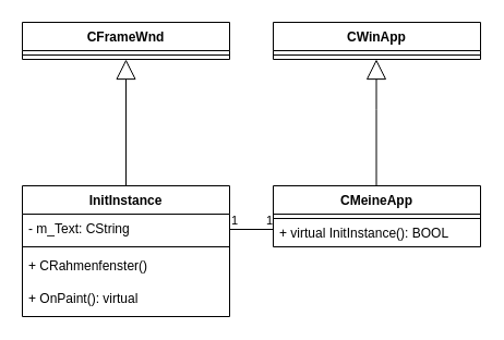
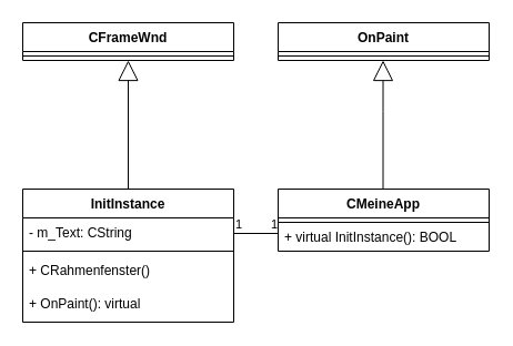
  <mxCell id="0" />
  <mxCell id="1" parent="0" />
  <mxCell id="2" value="InitInstance" style="swimlane;fontStyle=1;align=center;verticalAlign=top;childLayout=stackLayout;horizontal=1;startSize=26;horizontalStack=0;resizeParent=1;resizeParentMax=0;resizeLast=0;collapsible=1;marginBottom=0;" vertex="1" parent="1"><mxGeometry x="20" y="170" width="190" height="120" as="geometry" /></mxCell>
  <mxCell id="3" value="- m_Text: CString" style="text;strokeColor=none;fillColor=none;align=left;verticalAlign=top;spacingLeft=4;spacingRight=4;overflow=hidden;rotatable=0;points=[[0,0.5],[1,0.5]];portConstraint=eastwest;" vertex="1" parent="2"><mxGeometry y="26" width="190" height="26" as="geometry" /></mxCell>
  <mxCell id="4" value="" style="line;strokeWidth=1;fillColor=none;align=left;verticalAlign=middle;spacingTop=-1;spacingLeft=3;spacingRight=3;rotatable=0;labelPosition=right;points=[];portConstraint=eastwest;" vertex="1" parent="2"><mxGeometry y="52" width="190" height="8" as="geometry" /></mxCell>
  <mxCell id="5" value="+ CRahmenfenster()&#10;" style="text;strokeColor=none;fillColor=none;align=left;verticalAlign=top;spacingLeft=4;spacingRight=4;overflow=hidden;rotatable=0;points=[[0,0.5],[1,0.5]];portConstraint=eastwest;" vertex="1" parent="2"><mxGeometry y="60" width="190" height="30" as="geometry" /></mxCell>
  <mxCell id="6" value="+ OnPaint(): virtual&#10;" style="text;strokeColor=none;fillColor=none;align=left;verticalAlign=top;spacingLeft=4;spacingRight=4;overflow=hidden;rotatable=0;points=[[0,0.5],[1,0.5]];portConstraint=eastwest;" vertex="1" parent="2"><mxGeometry y="90" width="190" height="30" as="geometry" /></mxCell>
  <mxCell id="7" value="CMeineApp" style="swimlane;fontStyle=1;align=center;verticalAlign=top;childLayout=stackLayout;horizontal=1;startSize=26;horizontalStack=0;resizeParent=1;resizeParentMax=0;resizeLast=0;collapsible=1;marginBottom=0;" vertex="1" parent="1"><mxGeometry x="250" y="170" width="190" height="56" as="geometry" /></mxCell>
  <mxCell id="8" style="text;align=left;verticalAlign=top;spacingLeft=4;spacingRight=4;overflow=hidden;rotatable=0;points=[[0,0.5],[1,0.5]];portConstraint=eastwest;strokeColor=default;" vertex="1" parent="7"><mxGeometry y="26" width="190" height="4" as="geometry" /></mxCell>
  <mxCell id="9" value="+ virtual InitInstance(): BOOL " style="text;strokeColor=none;fillColor=none;align=left;verticalAlign=top;spacingLeft=4;spacingRight=4;overflow=hidden;rotatable=0;points=[[0,0.5],[1,0.5]];portConstraint=eastwest;" vertex="1" parent="7"><mxGeometry y="30" width="190" height="26" as="geometry" /></mxCell>
  <mxCell id="10" value="CFrameWnd" style="swimlane;fontStyle=1;align=center;verticalAlign=top;childLayout=stackLayout;horizontal=1;startSize=26;horizontalStack=0;resizeParent=1;resizeParentMax=0;resizeLast=0;collapsible=1;marginBottom=0;strokeColor=default;" vertex="1" parent="1"><mxGeometry x="20" y="20" width="190" height="34" as="geometry" /></mxCell>
  <mxCell id="11" value="" style="line;strokeWidth=1;fillColor=none;align=left;verticalAlign=middle;spacingTop=-1;spacingLeft=3;spacingRight=3;rotatable=0;labelPosition=right;points=[];portConstraint=eastwest;" vertex="1" parent="10"><mxGeometry y="26" width="190" height="8" as="geometry" /></mxCell>
- <mxCell id="12" value="CWinApp" style="swimlane;fontStyle=1;align=center;verticalAlign=top;childLayout=stackLayout;horizontal=1;startSize=26;horizontalStack=0;resizeParent=1;resizeParentMax=0;resizeLast=0;collapsible=1;marginBottom=0;strokeColor=default;" vertex="1" parent="1"><mxGeometry x="250" y="20" width="190" height="34" as="geometry" /></mxCell>
+ <mxCell id="12" value="OnPaint" style="swimlane;fontStyle=1;align=center;verticalAlign=top;childLayout=stackLayout;horizontal=1;startSize=26;horizontalStack=0;resizeParent=1;resizeParentMax=0;resizeLast=0;collapsible=1;marginBottom=0;strokeColor=default;" vertex="1" parent="1"><mxGeometry x="250" y="20" width="190" height="34" as="geometry" /></mxCell>
  <mxCell id="13" value="" style="line;strokeWidth=1;fillColor=none;align=left;verticalAlign=middle;spacingTop=-1;spacingLeft=3;spacingRight=3;rotatable=0;labelPosition=right;points=[];portConstraint=eastwest;" vertex="1" parent="12"><mxGeometry y="26" width="190" height="8" as="geometry" /></mxCell>
  <mxCell id="14" value="" style="endArrow=none;html=1;edgeStyle=orthogonalEdgeStyle;rounded=0;" edge="1" parent="1"><mxGeometry relative="1" as="geometry"><mxPoint x="210" y="210" as="sourcePoint" /><mxPoint x="250" y="210" as="targetPoint" /></mxGeometry></mxCell>
  <mxCell id="15" value="1" style="edgeLabel;resizable=0;html=1;align=left;verticalAlign=bottom;strokeColor=default;" connectable="0" vertex="1" parent="14"><mxGeometry x="-1" relative="1" as="geometry" /></mxCell>
  <mxCell id="16" value="1" style="edgeLabel;resizable=0;html=1;align=right;verticalAlign=bottom;strokeColor=default;" connectable="0" vertex="1" parent="14"><mxGeometry x="1" relative="1" as="geometry" /></mxCell>
  <mxCell id="17" value="" style="endArrow=block;endSize=16;endFill=0;html=1;rounded=0;edgeStyle=orthogonalEdgeStyle;exitX=0.5;exitY=0;exitDx=0;exitDy=0;entryX=0.5;entryY=1;entryDx=0;entryDy=0;entryPerimeter=0;" edge="1" parent="1" source="2" target="11"><mxGeometry width="160" relative="1" as="geometry"><mxPoint x="170" y="120" as="sourcePoint" /><mxPoint x="330" y="120" as="targetPoint" /></mxGeometry></mxCell>
  <mxCell id="18" value="" style="endArrow=block;endSize=16;endFill=0;html=1;rounded=0;edgeStyle=orthogonalEdgeStyle;exitX=0.5;exitY=0;exitDx=0;exitDy=0;entryX=0.5;entryY=1;entryDx=0;entryDy=0;entryPerimeter=0;" edge="1" parent="1"><mxGeometry width="160" relative="1" as="geometry"><mxPoint x="344.5" y="170" as="sourcePoint" /><mxPoint x="344.5" y="54" as="targetPoint" /><Array as="points"><mxPoint x="344.5" y="100" /><mxPoint x="344.5" y="100" /></Array></mxGeometry></mxCell>
